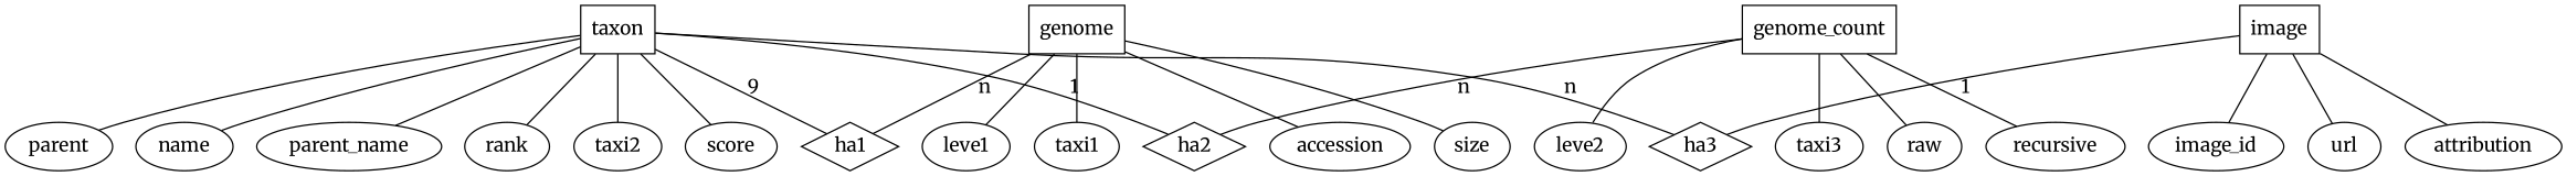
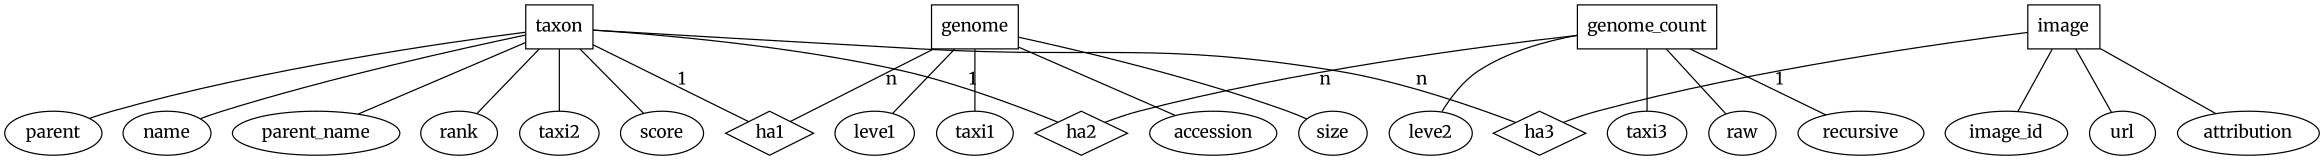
  graph {
    fontname=Merriweather
    node [fontname=Merriweather shape=ellipse]
    edge [fontname=Merriweather]
    taxon [shape=box]
    parent
    name
    n4 [label=parent_name]
    rank
    taxi2
    score
    ha1 [shape=diamond]
    ha2 [shape=diamond]
    ha3 [shape=diamond]
    genome [shape=box]
    accession
    size
    leve1
    taxi1
    genome_count [shape=box]
    raw
    recursive
    leve2
    taxi3
    image [shape=box]
    image_id
    url
    attribution
    taxon -- parent
    taxon -- name
    taxon -- n4
    taxon -- rank
    taxon -- taxi2
    taxon -- score
-   taxon -- ha1 [label=9]
+   taxon -- ha1 [label=1]
    taxon -- ha2 [label=1]
    taxon -- ha3 [label=n]
    genome -- ha1 [label=n]
    genome -- accession
    genome -- size
    genome -- leve1
    genome -- taxi1
    genome_count -- ha2 [label=n]
    genome_count -- raw
    genome_count -- recursive
    genome_count -- leve2
    genome_count -- taxi3
    image -- ha3 [label=1]
    image -- image_id
    image -- url
    image -- attribution
  }
